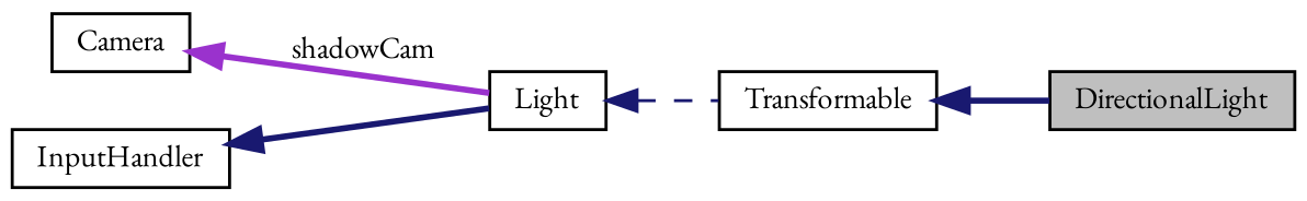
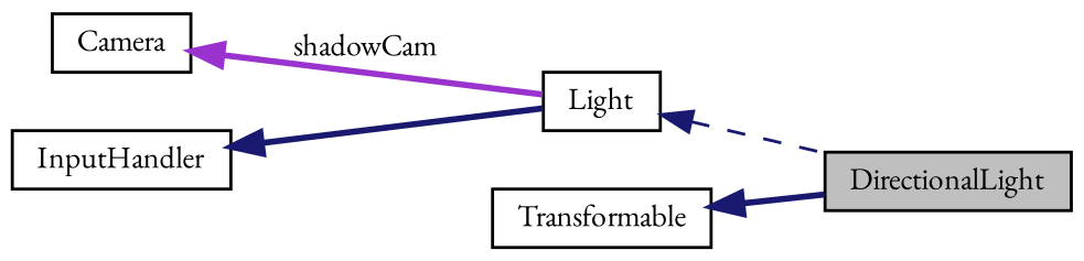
  digraph {
    fontname="EB Garamond"
    rankdir=LR
    node [color=black fillcolor=white fontname="EB Garamond" fontsize=10 shape=record style=filled]
    edge [color=midnightblue dir=back fontname="EB Garamond" fontsize=10 labelfontname=Helvetica labelfontsize=10 style=bold]
    n1 [fillcolor=grey75 fontcolor=black height=0.2 label=DirectionalLight width=0.4]
    n2 [height=0.2 label=Light width=0.4]
    n3 [height=0.2 label=Camera width=0.4]
    n4 [height=0.2 label=InputHandler width=0.4]
    n5 [height=0.2 label=Transformable width=0.4]
-   n2 -> n5 [style=dashed]
+   n2 -> n1 [style=dashed]
    n3 -> n2 [color=darkorchid3 label=" shadowCam"]
    n4 -> n2
    n5 -> n1
  }
